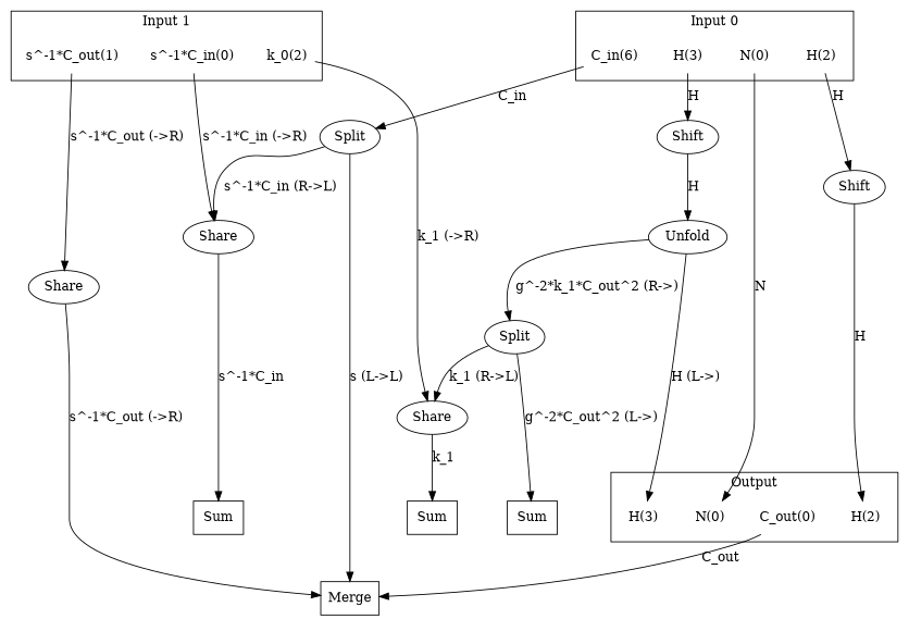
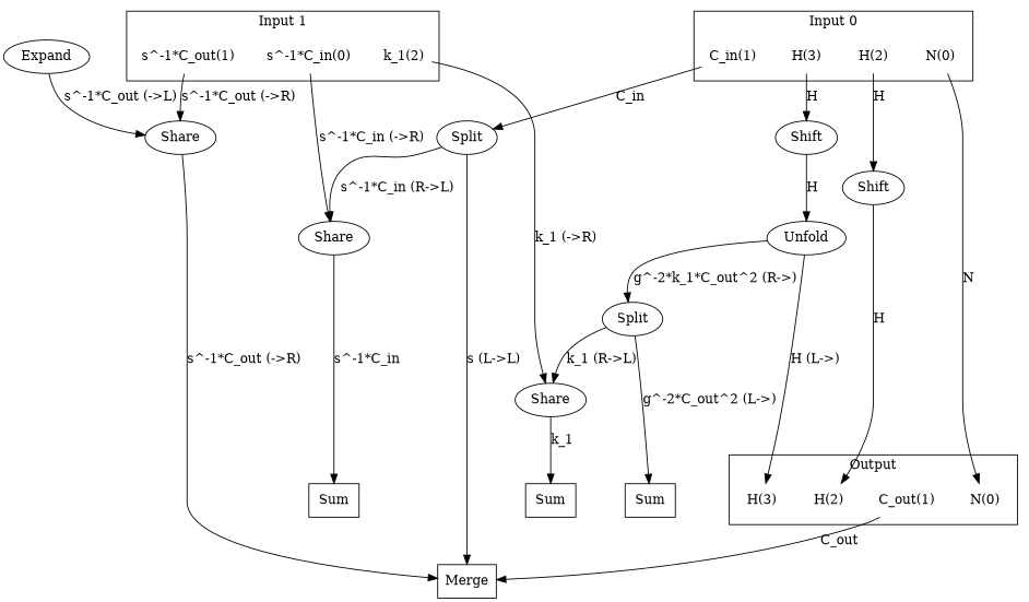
  digraph {
    newrank=true
    node [shape=none]
    n1 [label=Sum shape=box]
    n2 [label=Sum shape=box]
    n3 [label=Sum shape=box]
    n4 [label="N(0)"]
-   n5 [label="C_out(0)"]
+   n5 [label="C_out(1)"]
    n6 [label="H(2)"]
    n7 [label="H(3)"]
    n8 [label="N(0)"]
-   n9 [label="C_in(6)"]
+   n9 [label="C_in(1)"]
    n10 [label="H(2)"]
    n11 [label="H(3)"]
    n12 [label="s^-1*C_in(0)"]
    n13 [label="s^-1*C_out(1)"]
-   n14 [label="k_0(2)"]
+   n14 [label="k_1(2)"]
    n15 [label=Merge shape=box]
    n16 [label=Split shape=""]
    n17 [label=Shift shape=""]
    n18 [label=Shift shape=""]
    n19 [label=Share shape=""]
    n20 [label=Share shape=""]
    n21 [label=Share shape=""]
+   n22 [label=Expand shape=""]
    n23 [label=Unfold shape=""]
    n24 [label=Split shape=""]
    subgraph sub_1 {
      rank=same
      n1
      n2
      n3
      n4
      n5
      n6
      n7
    }
    subgraph sub_2 {
      rank=same
      n8
      n9
      n10
      n11
      n12
      n13
      n14
    }
    subgraph cluster_3 {
      label="Input 1"
      n12
      n13
      n14
    }
    subgraph cluster_4 {
      label=Output
      n4
      n5
      n6
      n7
    }
    subgraph cluster_5 {
      label="Input 0"
      n8
      n9
      n10
      n11
    }
    n5 -> n15 [label=C_out]
    n8 -> n4 [label=N]
    n9 -> n16 [label=C_in]
    n10 -> n17 [label=H]
    n11 -> n18 [label=H]
    n12 -> n19 [label="s^-1*C_in (->R)"]
    n13 -> n20 [label="s^-1*C_out (->R)"]
    n14 -> n21 [label="k_1 (->R)"]
    n16 -> n15 [label="s (L->L)"]
    n16 -> n19 [label="s^-1*C_in (R->L)"]
    n17 -> n6 [label=H]
    n18 -> n23 [label=H]
    n19 -> n3 [label="s^-1*C_in"]
    n20 -> n15 [label="s^-1*C_out (->R)"]
    n21 -> n1 [label=k_1]
+   n22 -> n20 [label="s^-1*C_out (->L)"]
    n23 -> n7 [label="H (L->)"]
    n23 -> n24 [label="g^-2*k_1*C_out^2 (R->)"]
    n24 -> n2 [label="g^-2*C_out^2 (L->)"]
    n24 -> n21 [label="k_1 (R->L)"]
  }
